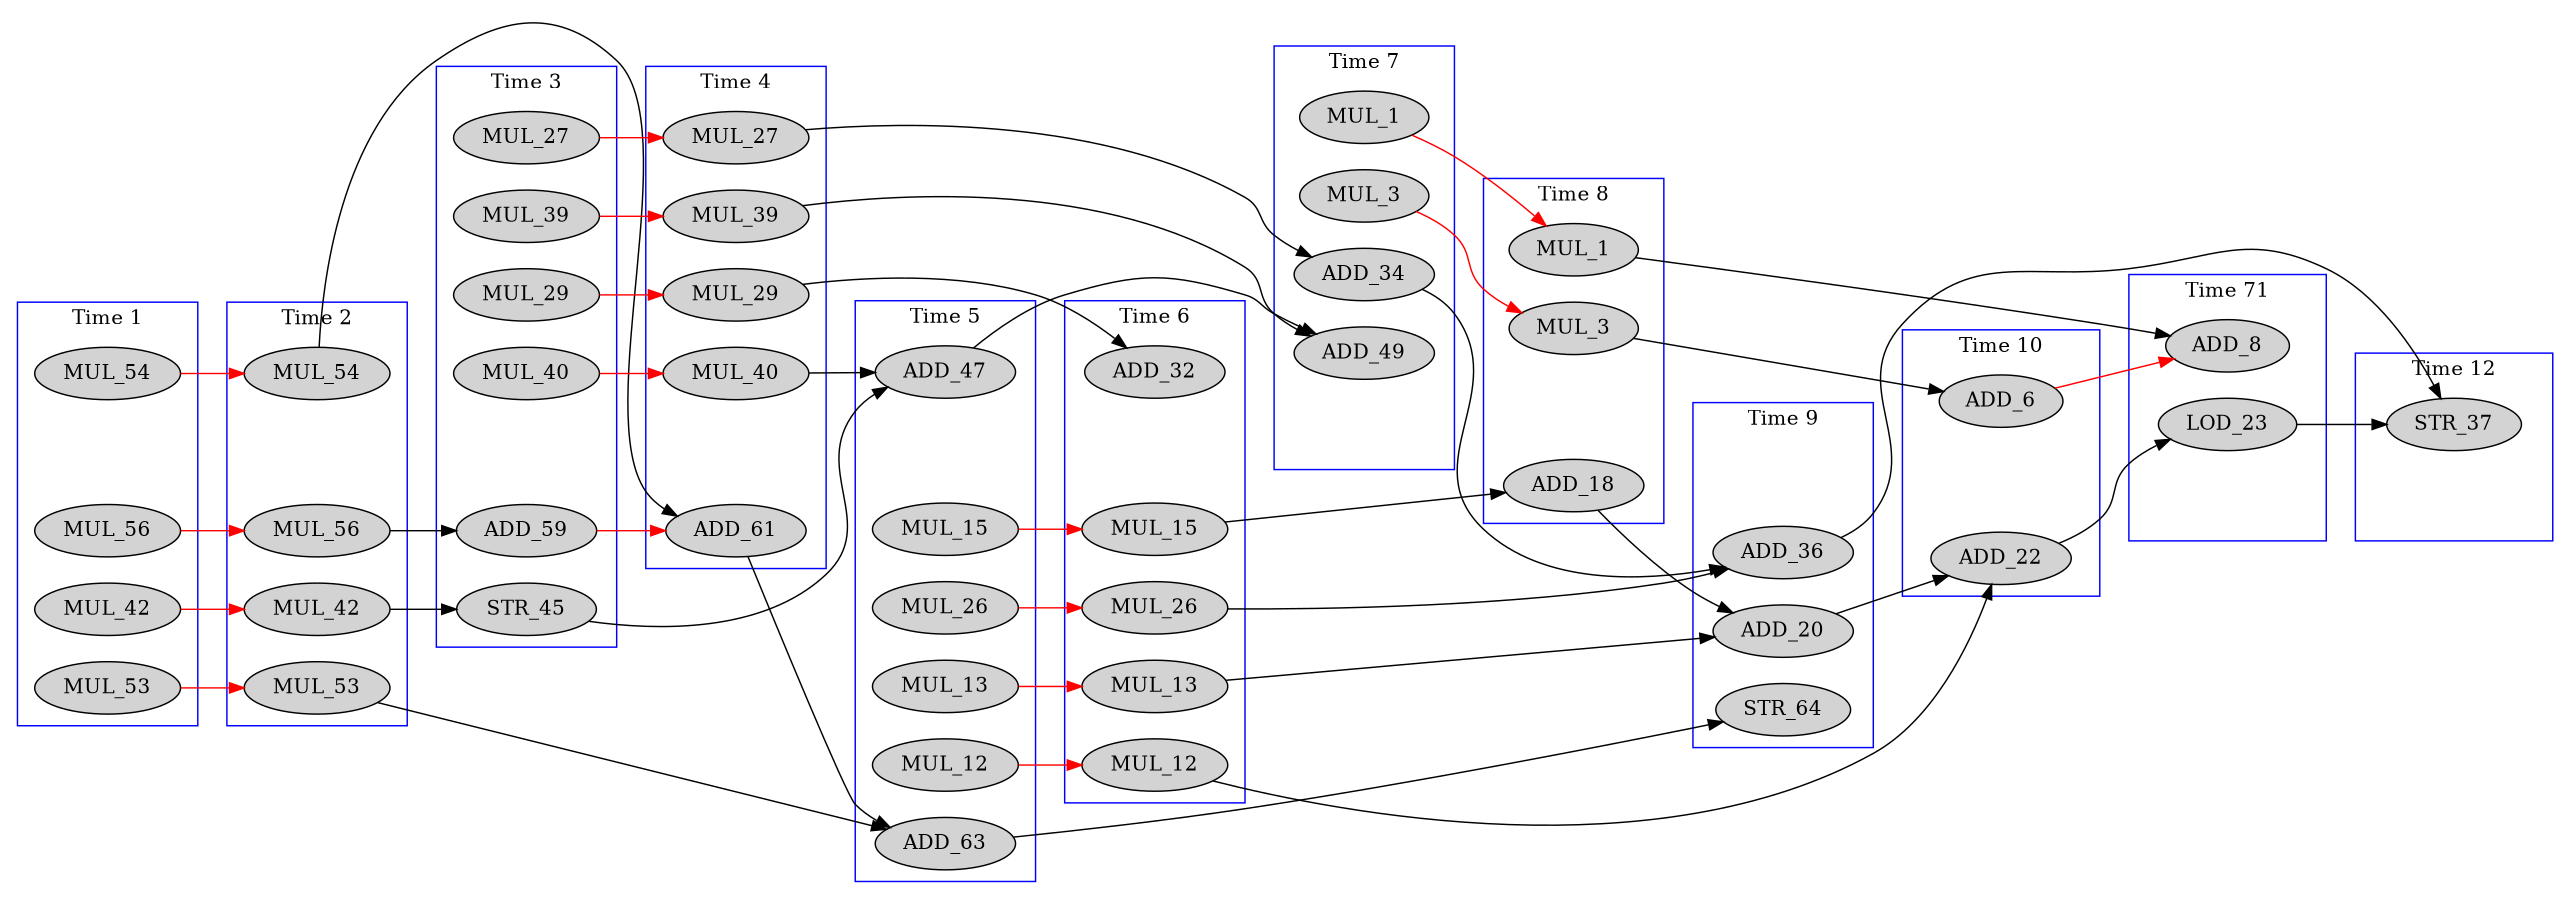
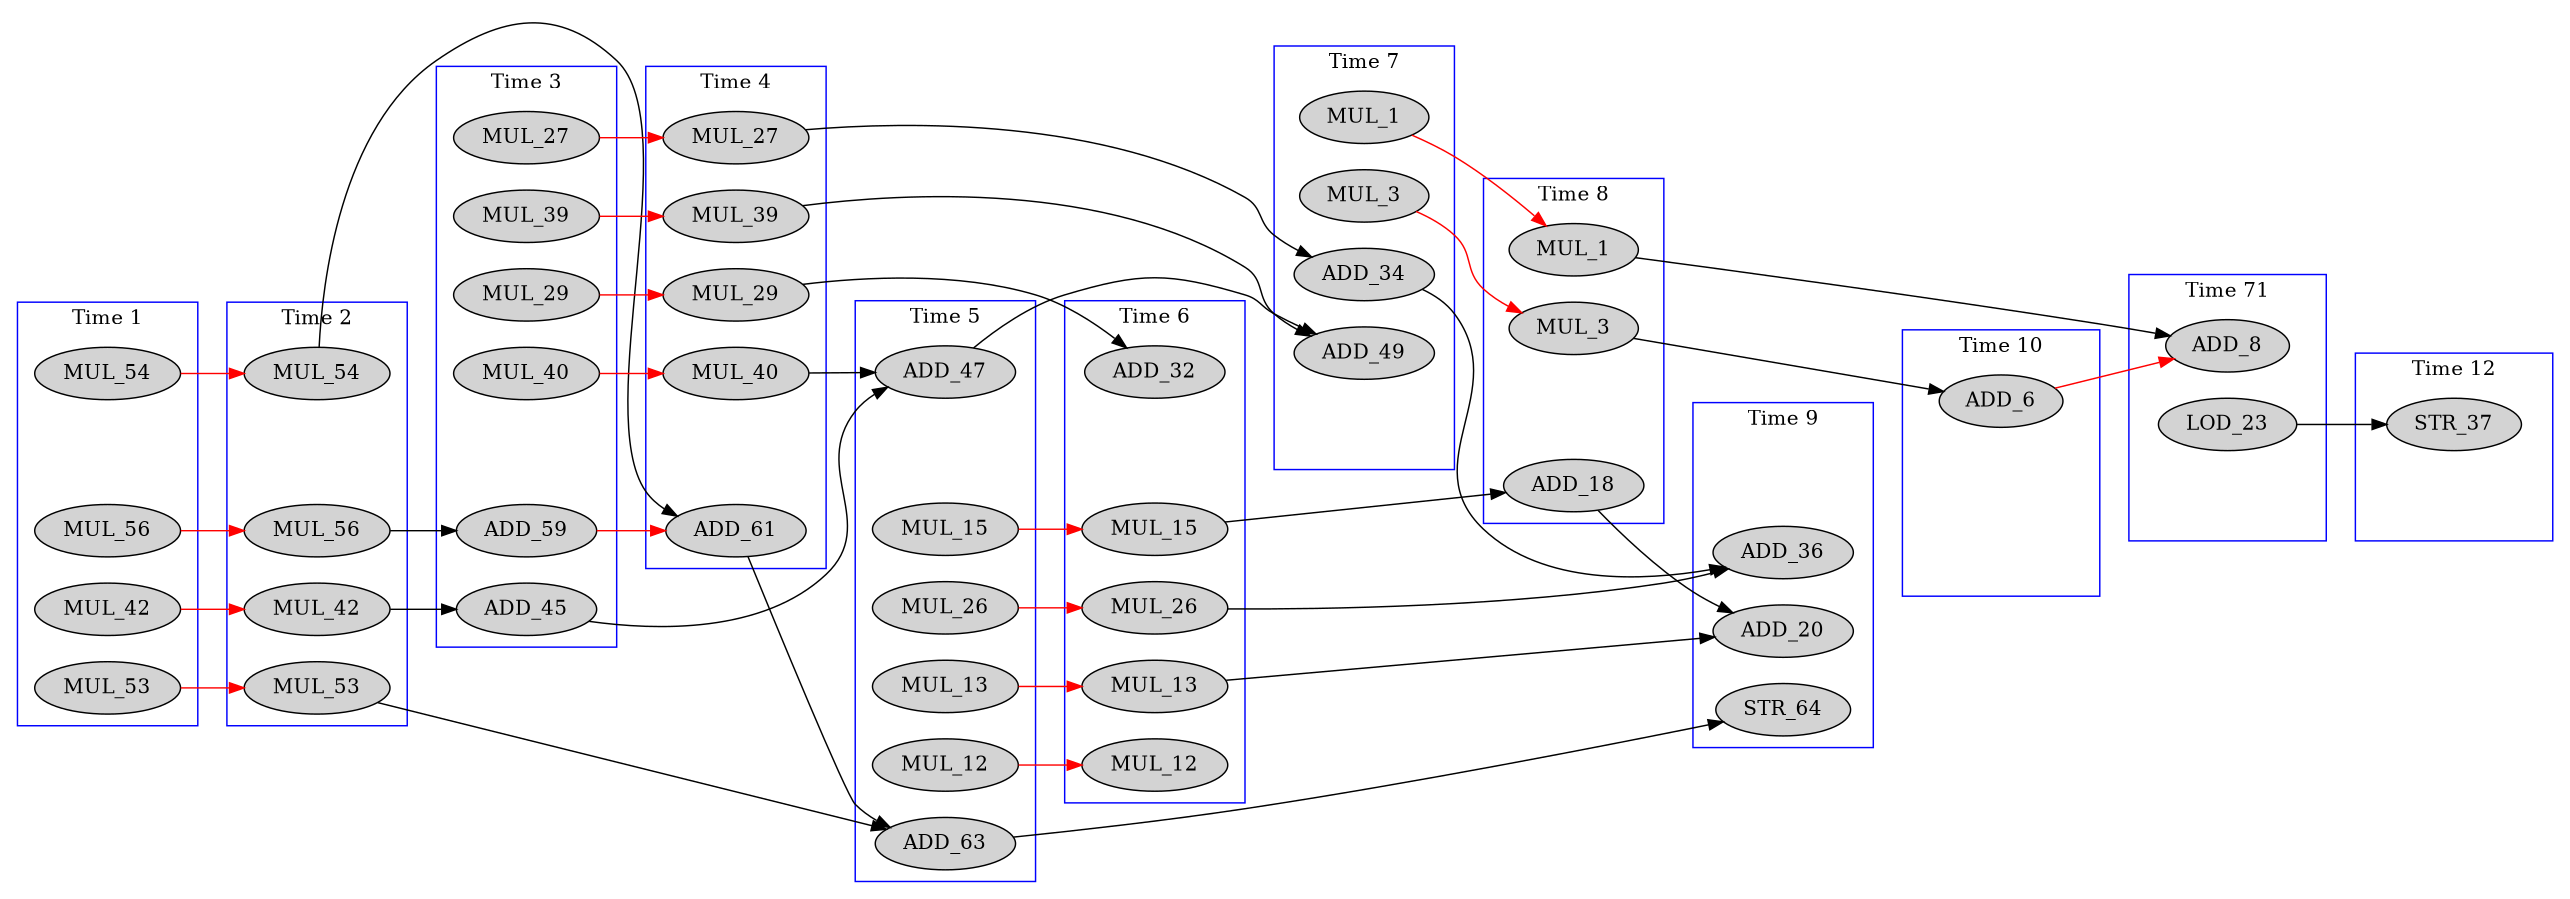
  digraph {
    newrank=true
    rankdir=LR
    node [style=filled]
    pseudo_1 [style=invis]
    n2 [label=MUL_42]
    n3 [label=MUL_53]
    n4 [label=MUL_54]
    n5 [label=MUL_56]
    pseudo_2 [style=invis]
    n7 [label=MUL_42]
    n8 [label=MUL_53]
    n9 [label=MUL_54]
    n10 [label=MUL_56]
    pseudo_3 [style=invis]
    n12 [label=MUL_27]
    n13 [label=MUL_29]
    n14 [label=MUL_39]
    n15 [label=MUL_40]
-   ADD_45 [label=STR_45]
+   ADD_45
    ADD_59
    pseudo_4 [style=invis]
    n19 [label=MUL_27]
    n20 [label=MUL_29]
    n21 [label=MUL_39]
    n22 [label=MUL_40]
    ADD_61
    pseudo_5 [style=invis]
    n25 [label=MUL_12]
    n26 [label=MUL_13]
    n27 [label=MUL_15]
    n28 [label=MUL_26]
    ADD_47
    ADD_63
    pseudo_6 [style=invis]
    n32 [label=MUL_12]
    n33 [label=MUL_13]
    n34 [label=MUL_15]
    n35 [label=MUL_26]
    ADD_32
    pseudo_7 [style=invis]
    n38 [label=MUL_1]
    n39 [label=MUL_3]
    ADD_34
    ADD_49
    pseudo_8 [style=invis]
    n43 [label=MUL_1]
    n44 [label=MUL_3]
    ADD_18
    pseudo_9 [style=invis]
    ADD_20
    ADD_36
    STR_64
    pseudo_10 [style=invis]
    ADD_6
-   ADD_22
    pseudo_11 [style=invis]
    ADD_8
    LOD_23
    pseudo_12 [style=invis]
    STR_37
    subgraph cluster_1 {
      color=blue
      label="Time 1"
      rank=same
      pseudo_1
      n2
      n3
      n4
      n5
    }
    subgraph cluster_2 {
      color=blue
      label="Time 2"
      rank=same
      pseudo_2
      n7
      n8
      n9
      n10
    }
    subgraph cluster_3 {
      color=blue
      label="Time 3"
      rank=same
      pseudo_3
      n12
      n13
      n14
      n15
      ADD_45
      ADD_59
    }
    subgraph cluster_4 {
      color=blue
      label="Time 4"
      rank=same
      pseudo_4
      n19
      n20
      n21
      n22
      ADD_61
    }
    subgraph cluster_5 {
      color=blue
      label="Time 5"
      rank=same
      pseudo_5
      n25
      n26
      n27
      n28
      ADD_47
      ADD_63
    }
    subgraph cluster_6 {
      color=blue
      label="Time 6"
      rank=same
      pseudo_6
      n32
      n33
      n34
      n35
      ADD_32
    }
    subgraph cluster_7 {
      color=blue
      label="Time 7"
      rank=same
      pseudo_7
      n38
      n39
      ADD_34
      ADD_49
    }
    subgraph cluster_8 {
      color=blue
      label="Time 8"
      rank=same
      pseudo_8
      n43
      n44
      ADD_18
    }
    subgraph cluster_9 {
      color=blue
      label="Time 9"
      rank=same
      pseudo_9
      ADD_20
      ADD_36
      STR_64
    }
    subgraph cluster_10 {
      color=blue
      label="Time 10"
      rank=same
      pseudo_10
      ADD_6
-     ADD_22
    }
    subgraph cluster_11 {
      color=blue
      label="Time 71"
      rank=same
      pseudo_11
      ADD_8
      LOD_23
    }
    subgraph cluster_12 {
      color=blue
      label="Time 12"
      rank=same
      pseudo_12
      STR_37
    }
    pseudo_1 -> pseudo_2 [style=invis]
    n2 -> n7 [color=red]
    n3 -> n8 [color=red]
    n4 -> n9 [color=red]
    n5 -> n10 [color=red]
    pseudo_2 -> pseudo_3 [style=invis]
    n7 -> ADD_45
    n8 -> ADD_63
    n9 -> ADD_61
    n10 -> ADD_59
    pseudo_3 -> pseudo_4 [style=invis]
    n12 -> n19 [color=red]
    n13 -> n20 [color=red]
    n14 -> n21 [color=red]
    n15 -> n22 [color=red]
    ADD_45 -> ADD_47
    ADD_59 -> ADD_61 [color=red]
    pseudo_4 -> pseudo_5 [style=invis]
    n19 -> ADD_34
    n20 -> ADD_32
    n21 -> ADD_49
    n22 -> ADD_47
    ADD_61 -> ADD_63
    pseudo_5 -> pseudo_6 [style=invis]
    n25 -> n32 [color=red]
    n26 -> n33 [color=red]
    n27 -> n34 [color=red]
    n28 -> n35 [color=red]
    ADD_47 -> ADD_49
    ADD_63 -> STR_64
    pseudo_6 -> pseudo_7 [style=invis]
-   n32 -> ADD_22
    n33 -> ADD_20
    n34 -> ADD_18
    n35 -> ADD_36
    pseudo_7 -> pseudo_8 [style=invis]
    n38 -> n43 [color=red]
    n39 -> n44 [color=red]
    ADD_34 -> ADD_36
    pseudo_8 -> pseudo_9 [style=invis]
    n43 -> ADD_8
    n44 -> ADD_6
    ADD_18 -> ADD_20
    pseudo_9 -> pseudo_10 [style=invis]
-   ADD_20 -> ADD_22
-   ADD_36 -> STR_37
    pseudo_10 -> pseudo_11 [style=invis]
    ADD_6 -> ADD_8 [color=red]
-   ADD_22 -> LOD_23
    pseudo_11 -> pseudo_12 [style=invis]
    LOD_23 -> STR_37
  }
